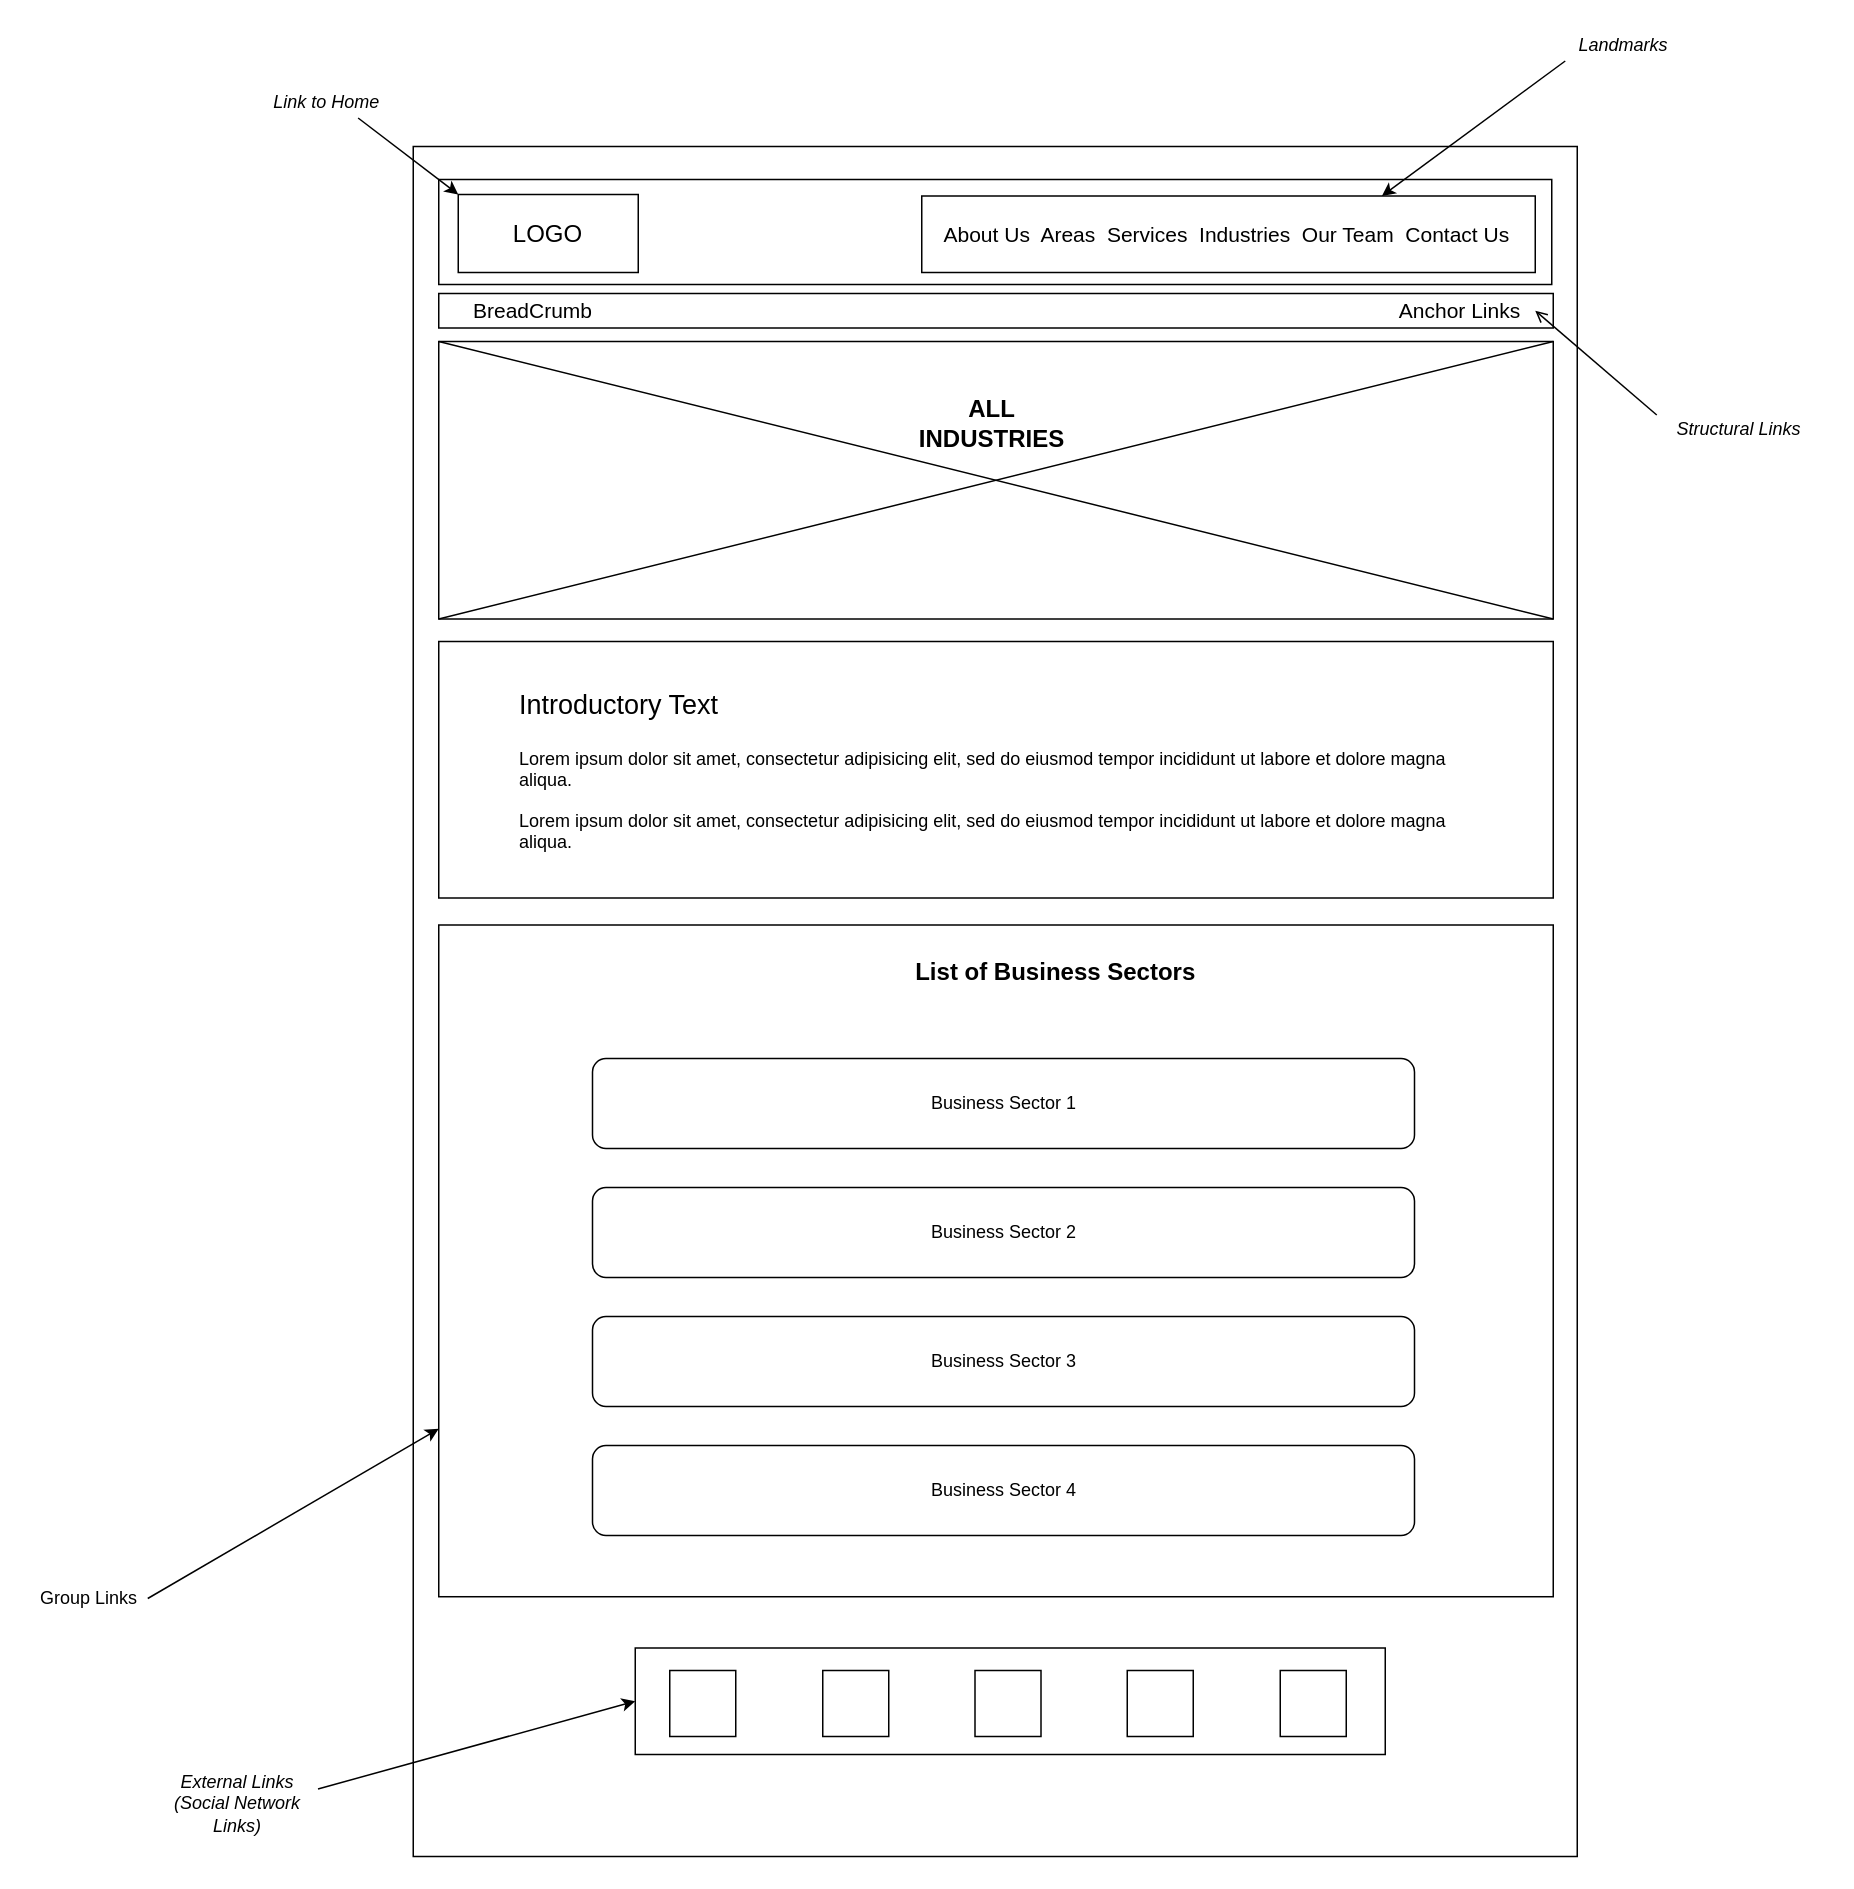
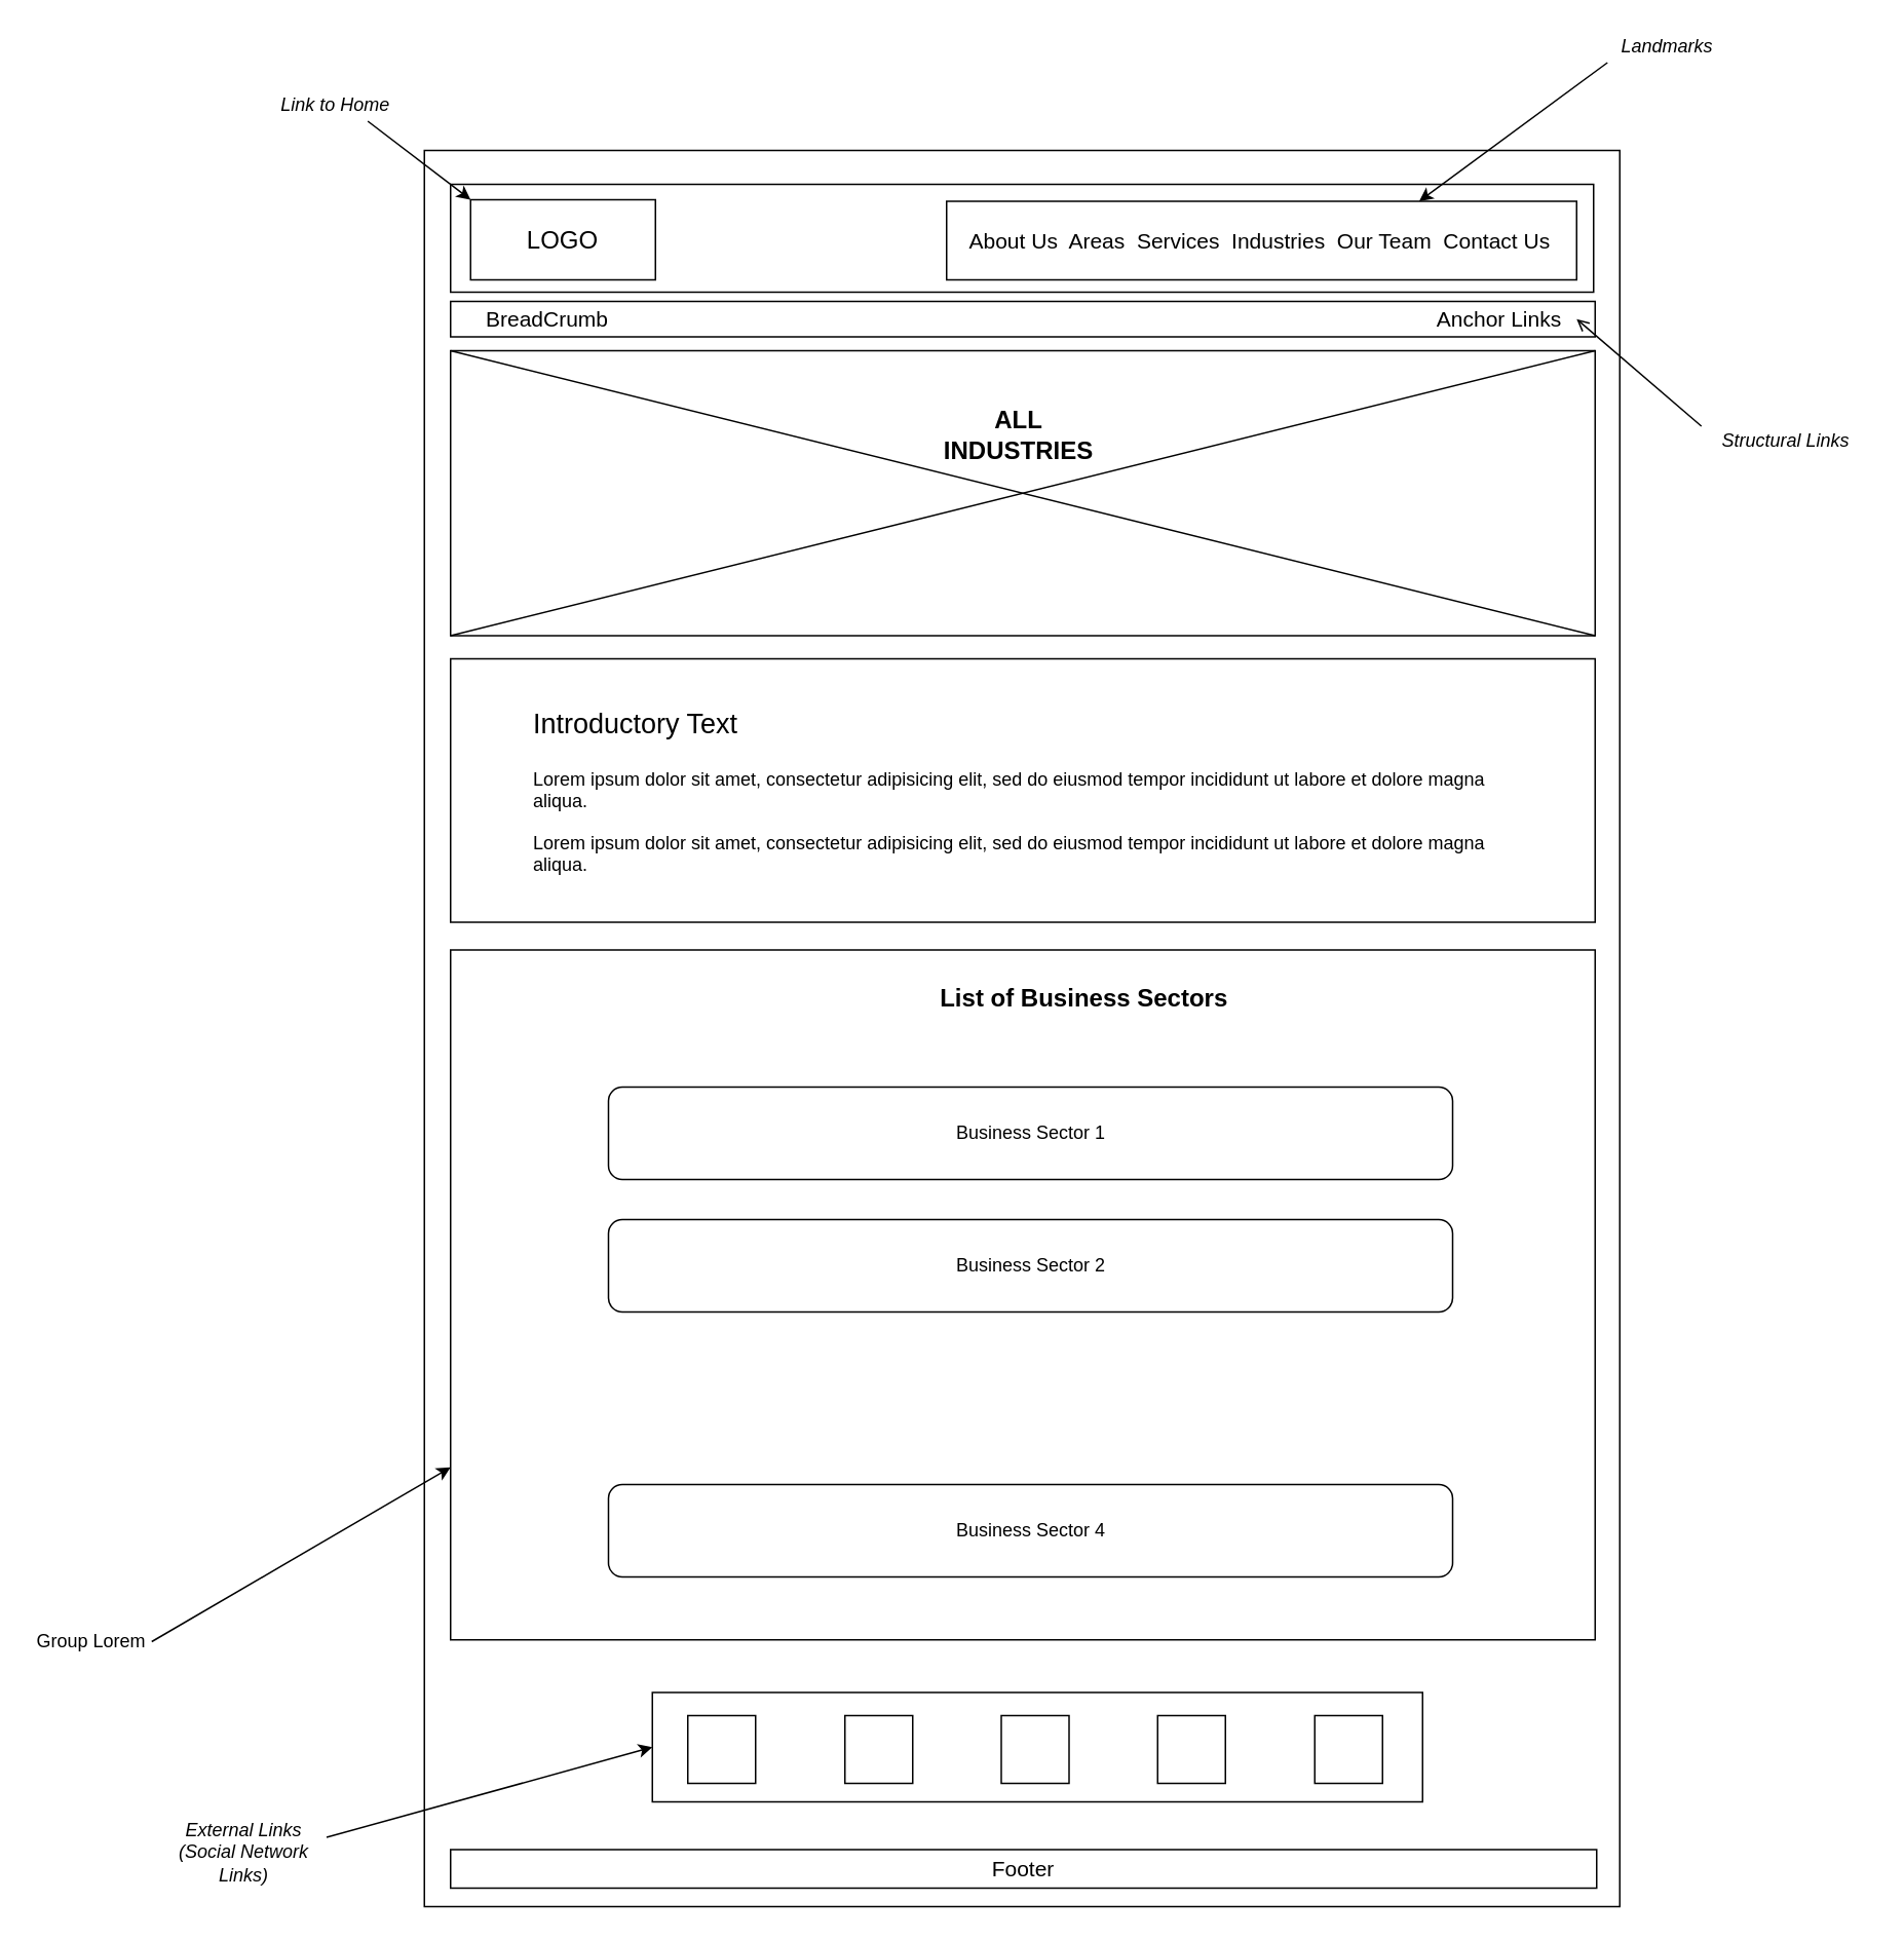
  <mxCell id="0" />
  <mxCell id="1" parent="0" />
  <mxCell id="2" value="" style="rounded=0;whiteSpace=wrap;html=1;fillColor=none;" parent="1" vertex="1"><mxGeometry x="275" y="97" width="776" height="1140" as="geometry" /></mxCell>
  <mxCell id="3" value="" style="rounded=0;whiteSpace=wrap;html=1;fillColor=none;" parent="1" vertex="1"><mxGeometry x="292" y="119" width="742" height="70" as="geometry" /></mxCell>
  <mxCell id="4" value="&lt;font style=&quot;font-size: 16px&quot;&gt;LOGO&lt;/font&gt;" style="rounded=0;whiteSpace=wrap;html=1;fillColor=none;" parent="1" vertex="1"><mxGeometry x="305" y="129" width="120" height="52" as="geometry" /></mxCell>
  <mxCell id="5" value="" style="rounded=0;whiteSpace=wrap;html=1;strokeColor=#000000;fillColor=none;" parent="1" vertex="1"><mxGeometry x="614" y="130" width="409" height="51" as="geometry" /></mxCell>
  <mxCell id="6" value="&lt;i&gt;Landmarks&lt;/i&gt;" style="text;html=1;strokeColor=none;fillColor=none;align=center;verticalAlign=middle;whiteSpace=wrap;rounded=0;" parent="1" vertex="1"><mxGeometry x="1043" y="20" width="78" height="20" as="geometry" /></mxCell>
  <mxCell id="7" value="" style="endArrow=classic;html=1;entryX=0.75;entryY=0;entryDx=0;entryDy=0;exitX=0;exitY=1;exitDx=0;exitDy=0;" parent="1" source="6" target="5" edge="1"><mxGeometry width="50" height="50" relative="1" as="geometry"><mxPoint x="1086" y="104" as="sourcePoint" /><mxPoint x="1136" y="54" as="targetPoint" /></mxGeometry></mxCell>
  <mxCell id="8" value="" style="endArrow=classic;html=1;entryX=0;entryY=0;entryDx=0;entryDy=0;exitX=0.75;exitY=1;exitDx=0;exitDy=0;" parent="1" source="9" target="4" edge="1"><mxGeometry width="50" height="50" relative="1" as="geometry"><mxPoint x="225" y="81" as="sourcePoint" /><mxPoint x="275" y="31" as="targetPoint" /></mxGeometry></mxCell>
  <mxCell id="9" value="&lt;i&gt;Link to Home&lt;/i&gt;" style="text;html=1;strokeColor=none;fillColor=none;align=center;verticalAlign=middle;whiteSpace=wrap;rounded=0;" parent="1" vertex="1"><mxGeometry x="176" y="58" width="83" height="20" as="geometry" /></mxCell>
  <mxCell id="10" value="" style="rounded=0;whiteSpace=wrap;html=1;fillColor=none;strokeColor=#000000;" parent="1" vertex="1"><mxGeometry x="292" y="195" width="743" height="23" as="geometry" /></mxCell>
  <mxCell id="11" value="" style="rounded=0;whiteSpace=wrap;html=1;fillColor=none;strokeColor=#000000;" parent="1" vertex="1"><mxGeometry x="292" y="227" width="743" height="185" as="geometry" /></mxCell>
  <mxCell id="12" value="" style="endArrow=none;html=1;entryX=0;entryY=0;entryDx=0;entryDy=0;exitX=1;exitY=1;exitDx=0;exitDy=0;" parent="1" source="11" target="11" edge="1"><mxGeometry width="50" height="50" relative="1" as="geometry"><mxPoint x="701" y="278" as="sourcePoint" /><mxPoint x="751" y="228" as="targetPoint" /></mxGeometry></mxCell>
  <mxCell id="13" value="" style="endArrow=none;html=1;entryX=1;entryY=0;entryDx=0;entryDy=0;exitX=0;exitY=1;exitDx=0;exitDy=0;" parent="1" source="11" target="11" edge="1"><mxGeometry width="50" height="50" relative="1" as="geometry"><mxPoint x="701" y="278" as="sourcePoint" /><mxPoint x="751" y="228" as="targetPoint" /></mxGeometry></mxCell>
  <mxCell id="14" value="&lt;div&gt;&lt;b&gt;&lt;font style=&quot;font-size: 16px&quot;&gt;ALL INDUSTRIES&lt;/font&gt;&lt;/b&gt;&lt;/div&gt;" style="text;html=1;strokeColor=none;fillColor=none;align=center;verticalAlign=middle;whiteSpace=wrap;rounded=0;" parent="1" vertex="1"><mxGeometry x="595" y="272" width="132" height="20" as="geometry" /></mxCell>
  <mxCell id="15" value="" style="rounded=0;whiteSpace=wrap;html=1;fillColor=none;strokeColor=#000000;" parent="1" vertex="1"><mxGeometry x="292" y="427" width="743" height="171" as="geometry" /></mxCell>
  <mxCell id="16" value="&lt;h1&gt;&lt;span style=&quot;font-weight: normal&quot;&gt;&lt;font style=&quot;font-size: 18px&quot;&gt;Introductory Text&lt;/font&gt;&lt;/span&gt;&lt;br&gt;&lt;/h1&gt;&lt;p&gt;Lorem ipsum dolor sit amet, consectetur adipisicing elit, sed do eiusmod tempor incididunt ut labore et dolore magna aliqua. &lt;br&gt;&lt;/p&gt;&lt;p&gt;Lorem ipsum dolor sit amet, consectetur adipisicing elit, sed do eiusmod tempor incididunt ut labore et dolore magna aliqua.&lt;/p&gt;" style="text;html=1;strokeColor=none;fillColor=none;spacing=5;spacingTop=-20;whiteSpace=wrap;overflow=hidden;rounded=0;" parent="1" vertex="1"><mxGeometry x="341" y="448" width="644" height="131" as="geometry" /></mxCell>
  <mxCell id="17" value="" style="group" parent="1" vertex="1" connectable="0"><mxGeometry x="292" y="616" width="765" height="456" as="geometry" /></mxCell>
  <mxCell id="18" value="" style="rounded=0;whiteSpace=wrap;html=1;fillColor=none;strokeColor=#000000;" parent="17" vertex="1"><mxGeometry width="743" height="447.821" as="geometry" /></mxCell>
  <mxCell id="19" value="&lt;font size=&quot;1&quot;&gt;&lt;b style=&quot;font-size: 16px&quot;&gt;List of Business Sectors&lt;/b&gt;&lt;/font&gt;" style="text;html=1;strokeColor=none;fillColor=none;align=center;verticalAlign=middle;whiteSpace=wrap;rounded=0;" parent="17" vertex="1"><mxGeometry x="314" y="10.9" width="195" height="40.9" as="geometry" /></mxCell>
  <mxCell id="20" value="Business Sector 1" style="rounded=1;whiteSpace=wrap;html=1;" parent="17" vertex="1"><mxGeometry x="102.5" y="89" width="548" height="60" as="geometry" /></mxCell>
  <mxCell id="21" value="Business Sector 2" style="rounded=1;whiteSpace=wrap;html=1;" parent="17" vertex="1"><mxGeometry x="102.5" y="175" width="548" height="60" as="geometry" /></mxCell>
- <mxCell id="22" value="Business Sector 3" style="rounded=1;whiteSpace=wrap;html=1;" parent="17" vertex="1"><mxGeometry x="102.5" y="261" width="548" height="60" as="geometry" /></mxCell>
  <mxCell id="23" value="Business Sector 4" style="rounded=1;whiteSpace=wrap;html=1;" parent="17" vertex="1"><mxGeometry x="102.5" y="347" width="548" height="60" as="geometry" /></mxCell>
+ <mxCell id="24" value="&lt;font style=&quot;font-size: 14px&quot;&gt;Footer&lt;/font&gt;" style="rounded=0;whiteSpace=wrap;html=1;strokeColor=#000000;fillColor=none;" parent="1" vertex="1"><mxGeometry x="292" y="1200" width="744" height="25" as="geometry" /></mxCell>
  <mxCell id="25" value="&lt;font style=&quot;font-size: 14px&quot;&gt;About Us&amp;nbsp; Areas&amp;nbsp; Services&amp;nbsp; Industries&amp;nbsp; &lt;/font&gt;&lt;font style=&quot;font-size: 14px&quot;&gt;Our Team&amp;nbsp; Contact Us&lt;/font&gt;" style="text;html=1;strokeColor=none;fillColor=none;align=left;verticalAlign=middle;whiteSpace=wrap;rounded=0;" parent="1" vertex="1"><mxGeometry x="627" y="145.5" width="382" height="20" as="geometry" /></mxCell>
  <mxCell id="26" value="&lt;font style=&quot;font-size: 14px&quot;&gt;Anchor Links&lt;/font&gt;" style="text;html=1;strokeColor=none;fillColor=none;align=center;verticalAlign=middle;whiteSpace=wrap;rounded=0;" parent="1" vertex="1"><mxGeometry x="923" y="198.5" width="100" height="16" as="geometry" /></mxCell>
  <mxCell id="27" value="&lt;i&gt;Structural Links&lt;/i&gt;" style="text;html=1;strokeColor=none;fillColor=none;align=center;verticalAlign=middle;whiteSpace=wrap;rounded=0;" parent="1" vertex="1"><mxGeometry x="1104" y="276" width="110" height="20" as="geometry" /></mxCell>
  <mxCell id="28" value="" style="endArrow=open;html=1;entryX=1;entryY=0.5;entryDx=0;entryDy=0;exitX=0;exitY=0;exitDx=0;exitDy=0;" parent="1" source="27" target="26" edge="1"><mxGeometry width="50" height="50" relative="1" as="geometry"><mxPoint x="185" y="204" as="sourcePoint" /><mxPoint x="235" y="154" as="targetPoint" /></mxGeometry></mxCell>
  <mxCell id="29" value="&lt;font style=&quot;font-size: 14px&quot;&gt;BreadCrumb&lt;/font&gt;" style="text;html=1;strokeColor=none;fillColor=none;align=center;verticalAlign=middle;whiteSpace=wrap;rounded=0;" parent="1" vertex="1"><mxGeometry x="305" y="198.5" width="100" height="16" as="geometry" /></mxCell>
- <mxCell id="30" value="Group Links" style="text;html=1;strokeColor=none;fillColor=none;align=center;verticalAlign=middle;whiteSpace=wrap;rounded=0;" parent="1" vertex="1"><mxGeometry x="20" y="1055" width="78" height="20" as="geometry" /></mxCell>
+ <mxCell id="30" value="Group Lorem" style="text;html=1;strokeColor=none;fillColor=none;align=center;verticalAlign=middle;whiteSpace=wrap;rounded=0;" parent="1" vertex="1"><mxGeometry x="20" y="1055" width="78" height="20" as="geometry" /></mxCell>
  <mxCell id="31" value="" style="endArrow=classic;html=1;exitX=1;exitY=0.5;exitDx=0;exitDy=0;entryX=0;entryY=0.75;entryDx=0;entryDy=0;" parent="1" source="30" target="18" edge="1"><mxGeometry width="50" height="50" relative="1" as="geometry"><mxPoint x="127" y="979" as="sourcePoint" /><mxPoint x="177" y="929" as="targetPoint" /></mxGeometry></mxCell>
  <mxCell id="32" value="&lt;i&gt;External Links (Social Network Links)&lt;/i&gt;" style="text;html=1;strokeColor=none;fillColor=none;align=center;verticalAlign=middle;whiteSpace=wrap;rounded=0;" vertex="1" parent="1"><mxGeometry x="103.5" y="1192" width="108" height="20" as="geometry" /></mxCell>
  <mxCell id="33" value="" style="whiteSpace=wrap;html=1;aspect=fixed;" vertex="1" parent="1"><mxGeometry x="446" y="1113" width="44" height="44" as="geometry" /></mxCell>
  <mxCell id="34" value="" style="whiteSpace=wrap;html=1;aspect=fixed;" vertex="1" parent="1"><mxGeometry x="649.5" y="1113" width="44" height="44" as="geometry" /></mxCell>
  <mxCell id="35" value="" style="whiteSpace=wrap;html=1;aspect=fixed;" vertex="1" parent="1"><mxGeometry x="751" y="1113" width="44" height="44" as="geometry" /></mxCell>
  <mxCell id="36" value="" style="whiteSpace=wrap;html=1;aspect=fixed;" vertex="1" parent="1"><mxGeometry x="548" y="1113" width="44" height="44" as="geometry" /></mxCell>
  <mxCell id="37" value="" style="whiteSpace=wrap;html=1;aspect=fixed;" vertex="1" parent="1"><mxGeometry x="853" y="1113" width="44" height="44" as="geometry" /></mxCell>
  <mxCell id="38" value="" style="rounded=0;whiteSpace=wrap;html=1;fillColor=none;" vertex="1" parent="1"><mxGeometry x="423" y="1098" width="500" height="71" as="geometry" /></mxCell>
  <mxCell id="39" value="" style="endArrow=classic;html=1;exitX=1;exitY=0;exitDx=0;exitDy=0;entryX=0;entryY=0.5;entryDx=0;entryDy=0;" edge="1" parent="1" source="32" target="38"><mxGeometry width="50" height="50" relative="1" as="geometry"><mxPoint x="186.5" y="1112" as="sourcePoint" /><mxPoint x="236.5" y="1062" as="targetPoint" /></mxGeometry></mxCell>
